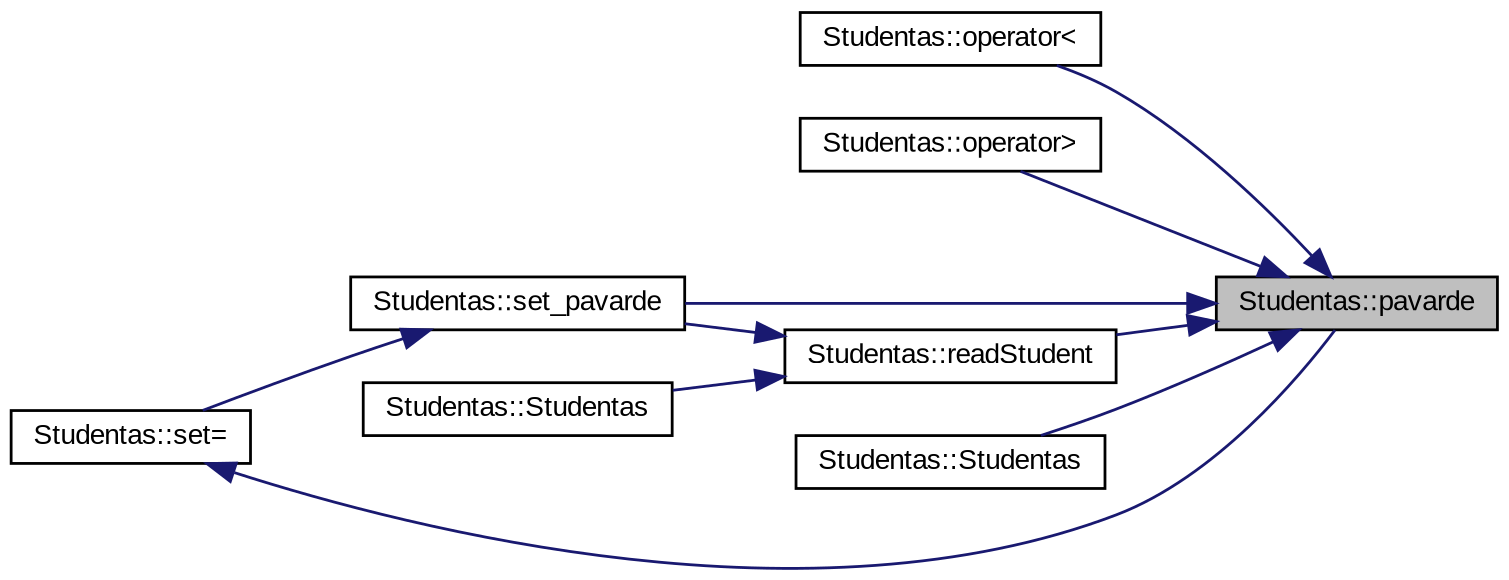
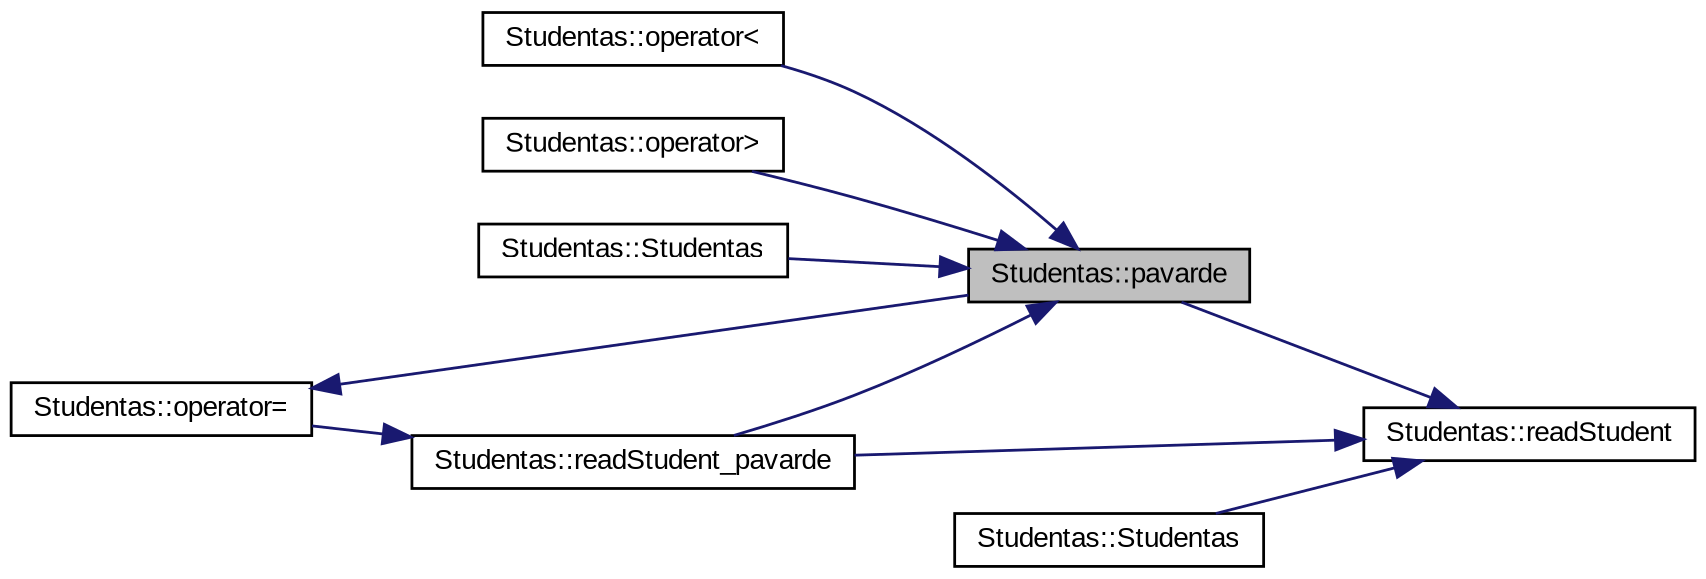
  digraph {
    fontname="Liberation Sans"
    rankdir=RL
    node [color=black fillcolor=white fontname="Liberation Sans" fontsize=10 shape=record style=filled]
    edge [color=midnightblue dir=back fontname="Liberation Sans" fontsize=10 labelfontname=Helvetica labelfontsize=10 style=solid]
    n1 [fillcolor=grey75 fontcolor=black height=0.2 label="Studentas::pavarde" width=0.4]
    n2 [height=0.2 label="Studentas::operator\<" width=0.4]
    n3 [height=0.2 label="Studentas::operator\>" width=0.4]
    n4 [height=0.2 label="Studentas::readStudent" width=0.4]
-   n5 [height=0.2 label="Studentas::set_pavarde" width=0.4]
+   n5 [height=0.2 label="Studentas::readStudent_pavarde" width=0.4]
    n6 [height=0.2 label="Studentas::Studentas" width=0.4]
-   n7 [height=0.2 label="Studentas::set=" width=0.4]
+   n7 [height=0.2 label="Studentas::operator=" width=0.4]
    n8 [height=0.2 label="Studentas::Studentas" width=0.4]
    n1 -> n2
    n1 -> n3
-   n1 -> n4
+   n4 -> n1
    n1 -> n5
    n1 -> n6
    n4 -> n5
    n4 -> n8
    n5 -> n7
    n7 -> n1
  }
